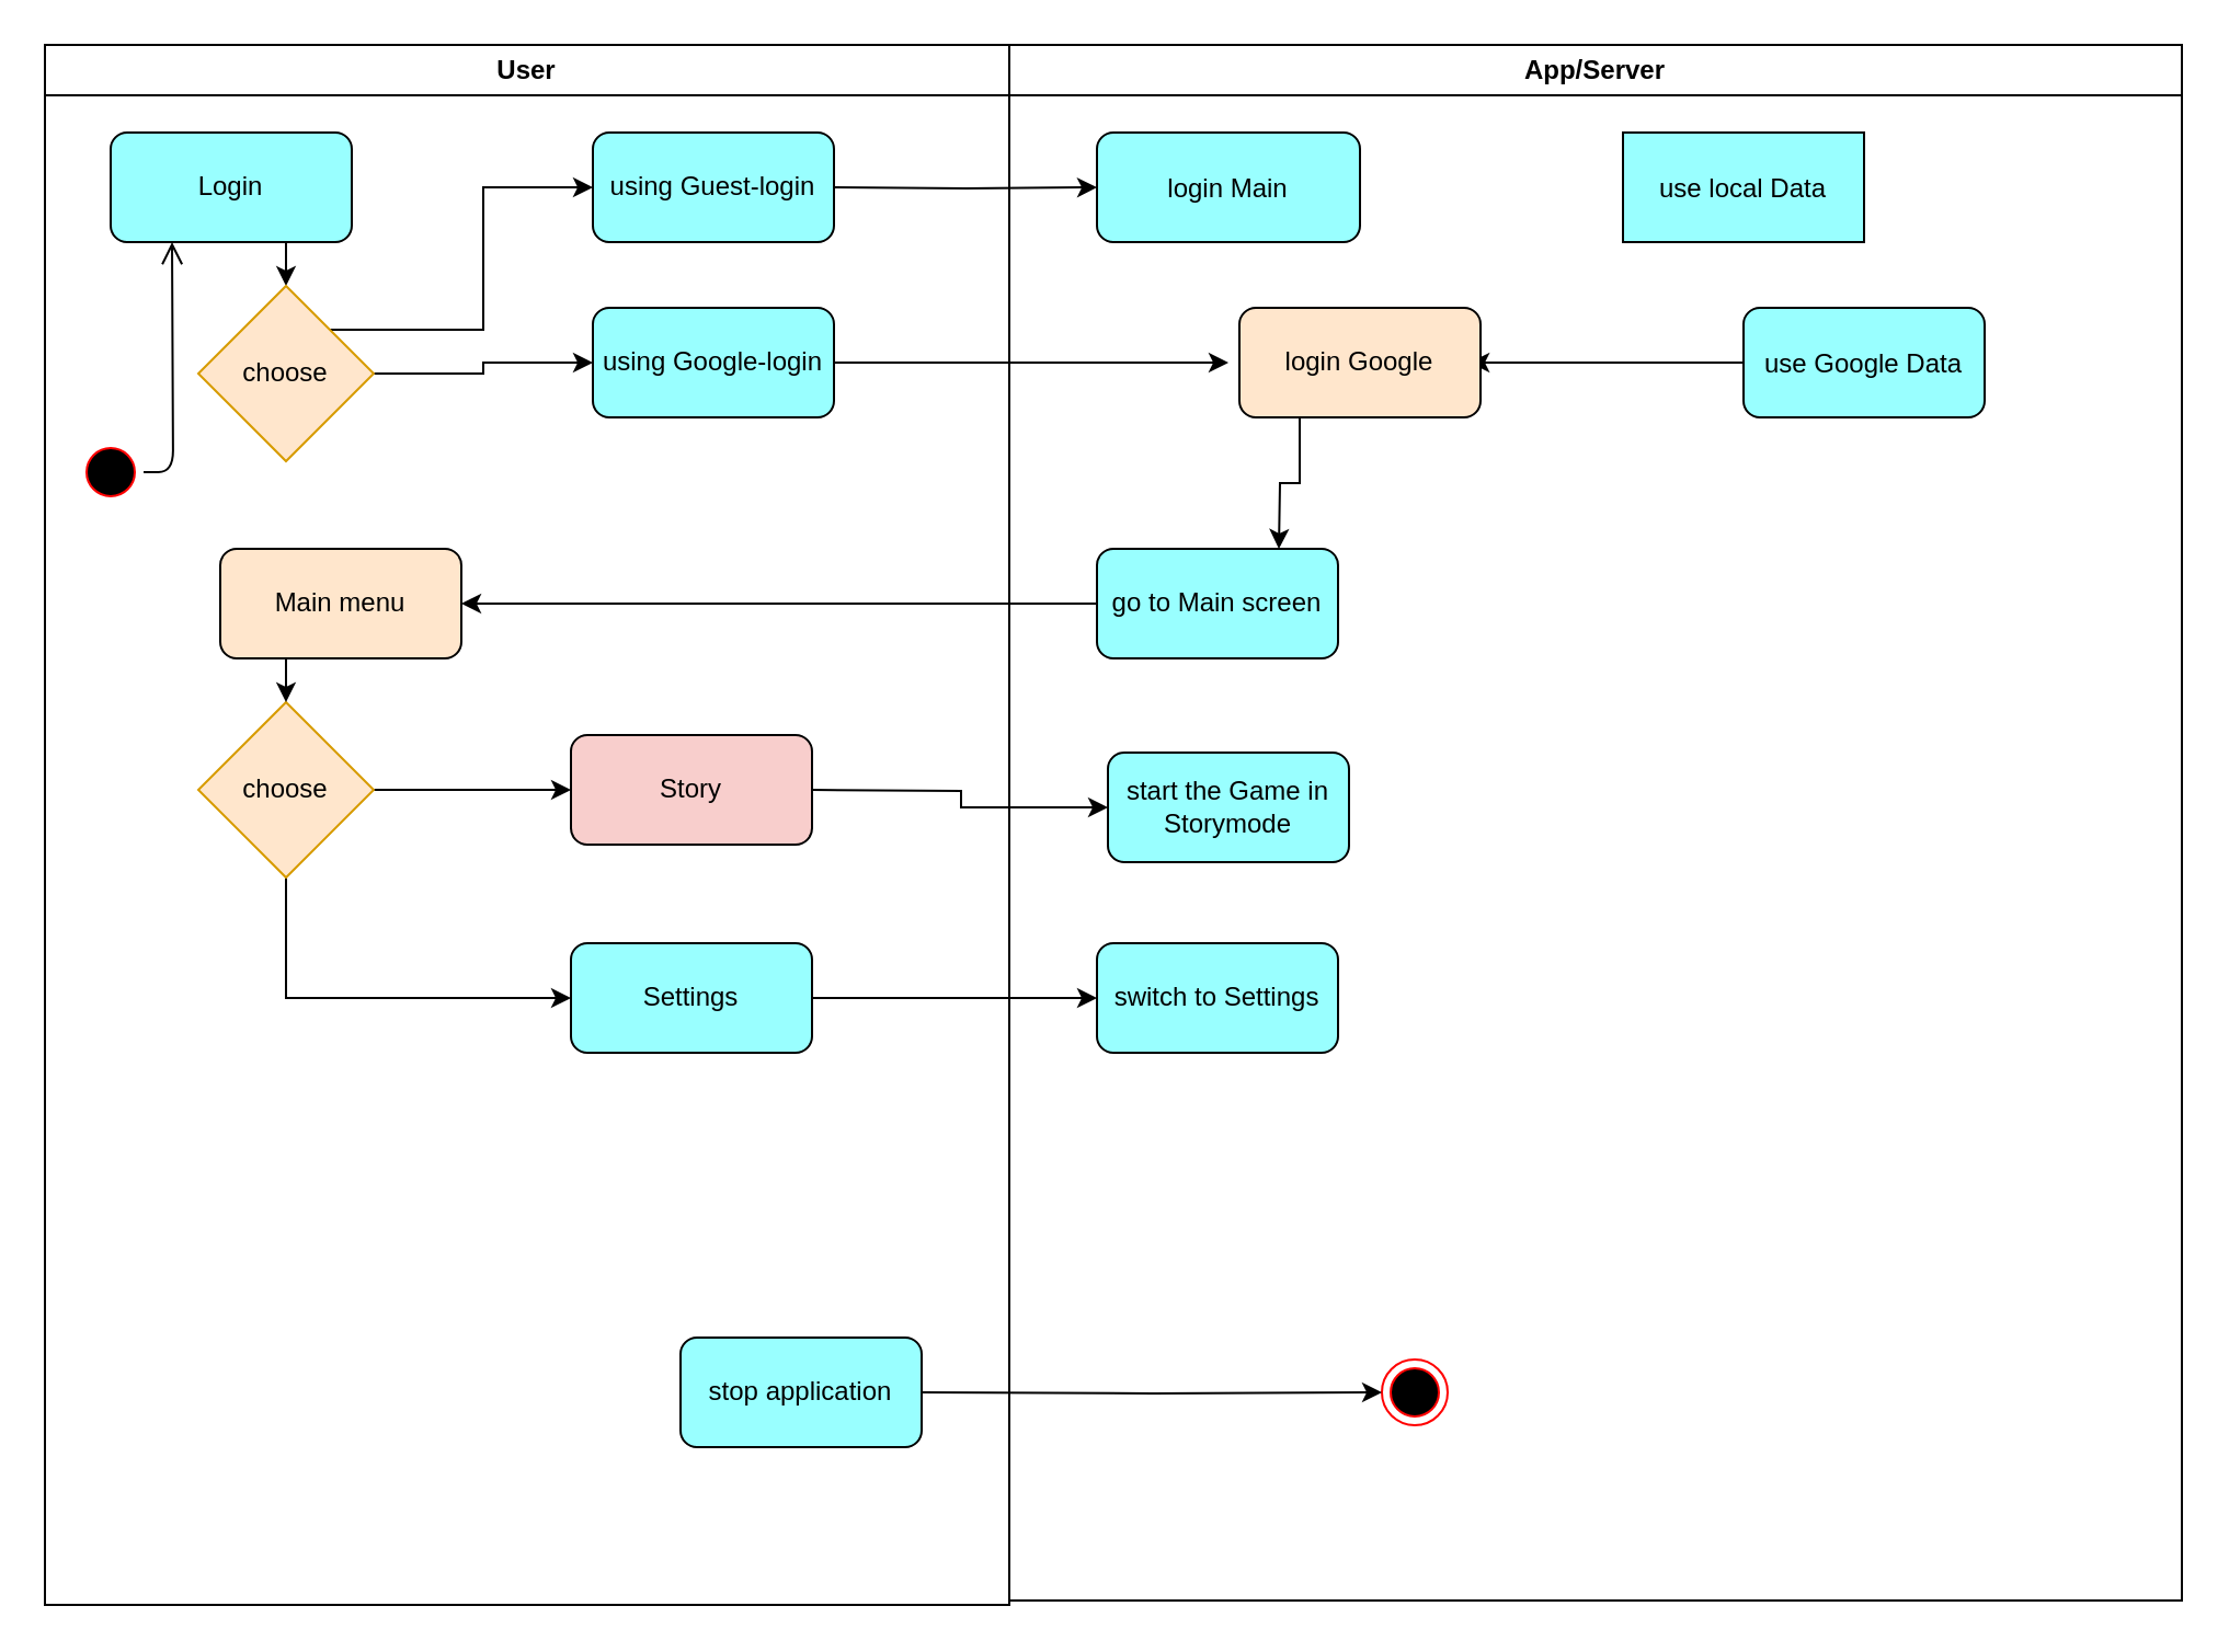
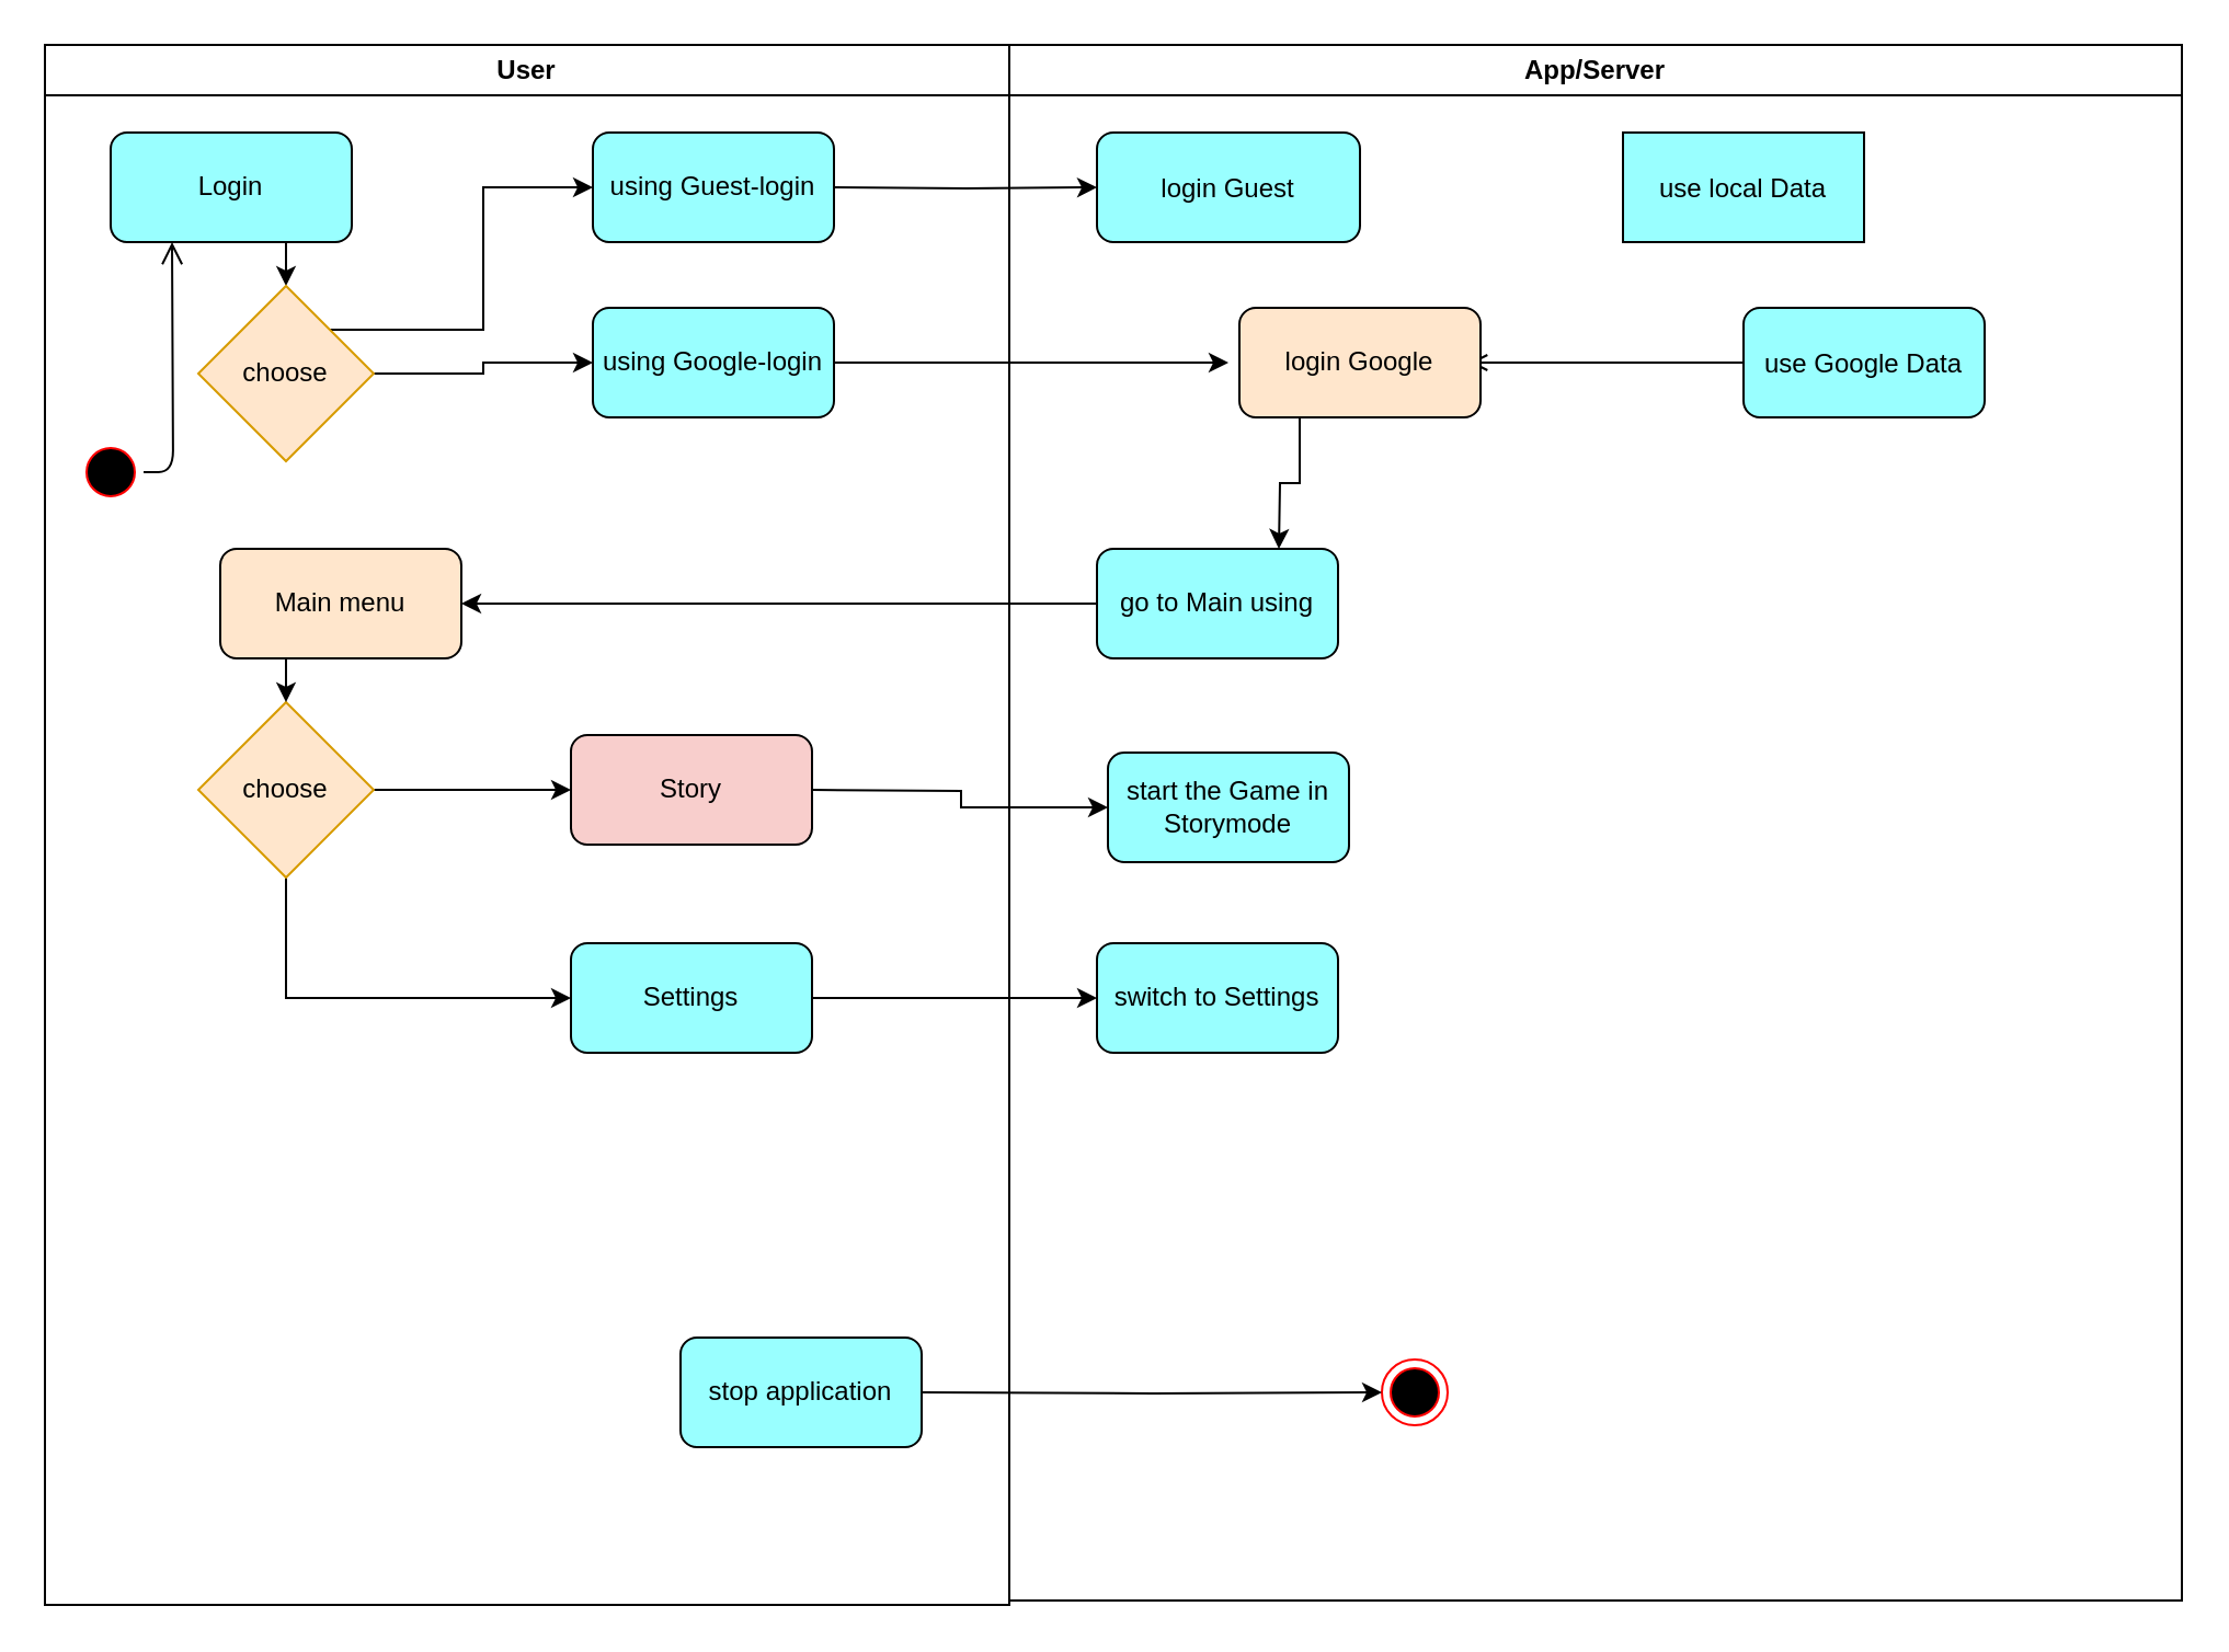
  <mxCell id="0" />
  <mxCell id="1" parent="0" />
  <mxCell id="2" value="User" style="swimlane;whiteSpace=wrap;startSize=23;" parent="1" vertex="1"><mxGeometry x="20" y="20" width="440" height="712" as="geometry" /></mxCell>
  <mxCell id="3" style="edgeStyle=orthogonalEdgeStyle;rounded=0;orthogonalLoop=1;jettySize=auto;html=1;exitX=0.75;exitY=1;exitDx=0;exitDy=0;entryX=0.5;entryY=0;entryDx=0;entryDy=0;" parent="2" target="10" edge="1"><mxGeometry relative="1" as="geometry"><mxPoint x="113" y="90" as="sourcePoint" /></mxGeometry></mxCell>
  <mxCell id="4" style="edgeStyle=orthogonalEdgeStyle;rounded=0;orthogonalLoop=1;jettySize=auto;html=1;exitX=1;exitY=0.5;exitDx=0;exitDy=0;entryX=0;entryY=0.5;entryDx=0;entryDy=0;" parent="2" source="6" target="15" edge="1"><mxGeometry relative="1" as="geometry"><mxPoint x="240" y="340" as="targetPoint" /></mxGeometry></mxCell>
  <mxCell id="5" style="edgeStyle=orthogonalEdgeStyle;rounded=0;orthogonalLoop=1;jettySize=auto;html=1;exitX=0.5;exitY=1;exitDx=0;exitDy=0;entryX=0;entryY=0.5;entryDx=0;entryDy=0;" parent="2" source="6" target="16" edge="1"><mxGeometry relative="1" as="geometry"><mxPoint x="240" y="435" as="targetPoint" /></mxGeometry></mxCell>
  <mxCell id="6" value="choose" style="rhombus;whiteSpace=wrap;html=1;fillColor=#ffe6cc;strokeColor=#d79b00;" parent="2" vertex="1"><mxGeometry x="70" y="300" width="80" height="80" as="geometry" /></mxCell>
  <mxCell id="7" style="edgeStyle=orthogonalEdgeStyle;rounded=0;orthogonalLoop=1;jettySize=auto;html=1;exitX=0.25;exitY=1;exitDx=0;exitDy=0;entryX=0.5;entryY=0;entryDx=0;entryDy=0;" parent="2" target="6" edge="1"><mxGeometry relative="1" as="geometry"><mxPoint x="108" y="280" as="sourcePoint" /></mxGeometry></mxCell>
  <mxCell id="8" style="edgeStyle=orthogonalEdgeStyle;rounded=0;orthogonalLoop=1;jettySize=auto;html=1;exitX=1;exitY=0;exitDx=0;exitDy=0;entryX=0;entryY=0.5;entryDx=0;entryDy=0;" parent="2" source="10" target="17" edge="1"><mxGeometry relative="1" as="geometry"><mxPoint x="240" y="65" as="targetPoint" /></mxGeometry></mxCell>
  <mxCell id="9" style="edgeStyle=orthogonalEdgeStyle;rounded=0;orthogonalLoop=1;jettySize=auto;html=1;exitX=1;exitY=0.5;exitDx=0;exitDy=0;entryX=0;entryY=0.5;entryDx=0;entryDy=0;" parent="2" source="10" target="14" edge="1"><mxGeometry relative="1" as="geometry"><mxPoint x="240" y="145" as="targetPoint" /></mxGeometry></mxCell>
  <mxCell id="10" value="choose" style="rhombus;whiteSpace=wrap;html=1;fillColor=#ffe6cc;strokeColor=#d79b00;" parent="2" vertex="1"><mxGeometry x="70" y="110" width="80" height="80" as="geometry" /></mxCell>
  <mxCell id="11" value="" style="ellipse;html=1;shape=startState;fillColor=#000000;strokeColor=#ff0000;" parent="2" vertex="1"><mxGeometry x="15" y="180" width="30" height="30" as="geometry" /></mxCell>
  <mxCell id="12" value="" style="edgeStyle=orthogonalEdgeStyle;html=1;verticalAlign=bottom;endArrow=open;endSize=8;strokeColor=#000000;entryX=0.25;entryY=1;entryDx=0;entryDy=0;" parent="2" source="11" edge="1"><mxGeometry relative="1" as="geometry"><mxPoint x="58" y="90" as="targetPoint" /></mxGeometry></mxCell>
  <mxCell id="13" value="Login" style="rounded=1;whiteSpace=wrap;html=1;fillColor=#99FFFF;" vertex="1" parent="2"><mxGeometry x="30" y="40" width="110" height="50" as="geometry" /></mxCell>
  <mxCell id="14" value="using Google-login" style="rounded=1;whiteSpace=wrap;html=1;fillColor=#99FFFF;" vertex="1" parent="2"><mxGeometry x="250" y="120" width="110" height="50" as="geometry" /></mxCell>
  <mxCell id="15" value="&lt;div&gt;Story&lt;/div&gt;" style="rounded=1;whiteSpace=wrap;html=1;fillColor=#f8cecc;" vertex="1" parent="2"><mxGeometry x="240" y="315" width="110" height="50" as="geometry" /></mxCell>
  <mxCell id="16" value="Settings" style="rounded=1;whiteSpace=wrap;html=1;fillColor=#99FFFF;" vertex="1" parent="2"><mxGeometry x="240" y="410" width="110" height="50" as="geometry" /></mxCell>
  <mxCell id="17" value="using Guest-login" style="rounded=1;whiteSpace=wrap;html=1;fillColor=#99FFFF;" vertex="1" parent="2"><mxGeometry x="250" y="40" width="110" height="50" as="geometry" /></mxCell>
  <mxCell id="18" value="stop application" style="rounded=1;whiteSpace=wrap;html=1;fillColor=#99FFFF;" vertex="1" parent="2"><mxGeometry x="290" y="590" width="110" height="50" as="geometry" /></mxCell>
  <mxCell id="19" value="Main menu" style="rounded=1;whiteSpace=wrap;html=1;fillColor=#ffe6cc;" vertex="1" parent="2"><mxGeometry x="80" y="230" width="110" height="50" as="geometry" /></mxCell>
  <mxCell id="20" value="App/Server" style="swimlane;whiteSpace=wrap" parent="1" vertex="1"><mxGeometry x="460" y="20" width="535" height="710" as="geometry" /></mxCell>
- <mxCell id="21" value="login Main" style="fillColor=#99FFFF;strokeColor=#000000;rounded=1;" parent="20" vertex="1"><mxGeometry x="40" y="40" width="120" height="50" as="geometry" /></mxCell>
+ <mxCell id="21" value="login Guest" style="fillColor=#99FFFF;strokeColor=#000000;rounded=1;" parent="20" vertex="1"><mxGeometry x="40" y="40" width="120" height="50" as="geometry" /></mxCell>
  <mxCell id="22" style="edgeStyle=orthogonalEdgeStyle;rounded=0;orthogonalLoop=1;jettySize=auto;html=1;exitX=0.25;exitY=1;exitDx=0;exitDy=0;entryX=0.75;entryY=0;entryDx=0;entryDy=0;" parent="20" source="30" edge="1"><mxGeometry relative="1" as="geometry"><mxPoint x="130" y="170" as="sourcePoint" /><mxPoint x="123" y="230" as="targetPoint" /></mxGeometry></mxCell>
- <mxCell id="23" style="edgeStyle=orthogonalEdgeStyle;rounded=0;orthogonalLoop=1;jettySize=auto;html=1;exitX=0;exitY=0.5;exitDx=0;exitDy=0;entryX=0.955;entryY=0.5;entryDx=0;entryDy=0;entryPerimeter=0;" parent="20" source="24" target="30" edge="1"><mxGeometry relative="1" as="geometry"><mxPoint x="220" y="145" as="targetPoint" /></mxGeometry></mxCell>
+ <mxCell id="23" style="edgeStyle=orthogonalEdgeStyle;rounded=0;orthogonalLoop=1;jettySize=auto;html=1;exitX=0;exitY=0.5;exitDx=0;exitDy=0;entryX=0.955;entryY=0.5;entryDx=0;entryDy=0;entryPerimeter=0;endArrow=open;" parent="20" source="24" target="30" edge="1"><mxGeometry relative="1" as="geometry"><mxPoint x="220" y="145" as="targetPoint" /></mxGeometry></mxCell>
  <mxCell id="24" value="use Google Data" style="fillColor=#99FFFF;strokeColor=#000000;rounded=1;" parent="20" vertex="1"><mxGeometry x="335" y="120" width="110" height="50" as="geometry" /></mxCell>
  <mxCell id="25" value="use local Data" style="fillColor=#99FFFF;strokeColor=#000000;rounded=0;" parent="20" vertex="1"><mxGeometry x="280" y="40" width="110" height="50" as="geometry" /></mxCell>
  <mxCell id="26" value="" style="ellipse;html=1;shape=endState;fillColor=#000000;strokeColor=#ff0000;" parent="20" vertex="1"><mxGeometry x="170" y="600" width="30" height="30" as="geometry" /></mxCell>
  <mxCell id="27" value="switch to Settings" style="rounded=1;whiteSpace=wrap;html=1;fillColor=#99FFFF;" vertex="1" parent="20"><mxGeometry x="40" y="410" width="110" height="50" as="geometry" /></mxCell>
  <mxCell id="28" value="start the Game in Storymode" style="rounded=1;whiteSpace=wrap;html=1;fillColor=#99FFFF;" vertex="1" parent="20"><mxGeometry x="45" y="323" width="110" height="50" as="geometry" /></mxCell>
- <mxCell id="29" value="go to Main screen" style="rounded=1;whiteSpace=wrap;html=1;fillColor=#99FFFF;" vertex="1" parent="20"><mxGeometry x="40" y="230" width="110" height="50" as="geometry" /></mxCell>
+ <mxCell id="29" value="go to Main using" style="rounded=1;whiteSpace=wrap;html=1;fillColor=#99FFFF;" vertex="1" parent="20"><mxGeometry x="40" y="230" width="110" height="50" as="geometry" /></mxCell>
  <mxCell id="30" value="login Google" style="rounded=1;whiteSpace=wrap;html=1;fillColor=#ffe6cc;" vertex="1" parent="20"><mxGeometry x="105" y="120" width="110" height="50" as="geometry" /></mxCell>
  <mxCell id="31" style="edgeStyle=orthogonalEdgeStyle;rounded=0;orthogonalLoop=1;jettySize=auto;html=1;exitX=1;exitY=0.5;exitDx=0;exitDy=0;entryX=0;entryY=0.5;entryDx=0;entryDy=0;" parent="1" target="21" edge="1"><mxGeometry relative="1" as="geometry"><mxPoint x="380" y="85" as="sourcePoint" /></mxGeometry></mxCell>
  <mxCell id="32" style="edgeStyle=orthogonalEdgeStyle;rounded=0;orthogonalLoop=1;jettySize=auto;html=1;exitX=1;exitY=0.5;exitDx=0;exitDy=0;entryX=0;entryY=0.5;entryDx=0;entryDy=0;" parent="1" edge="1"><mxGeometry relative="1" as="geometry"><mxPoint x="380" y="165" as="sourcePoint" /><mxPoint x="560" y="165" as="targetPoint" /></mxGeometry></mxCell>
  <mxCell id="33" style="edgeStyle=orthogonalEdgeStyle;rounded=0;orthogonalLoop=1;jettySize=auto;html=1;exitX=0;exitY=0.5;exitDx=0;exitDy=0;entryX=1;entryY=0.5;entryDx=0;entryDy=0;" parent="1" edge="1"><mxGeometry relative="1" as="geometry"><mxPoint x="500" y="275" as="sourcePoint" /><mxPoint x="210" y="275" as="targetPoint" /></mxGeometry></mxCell>
  <mxCell id="34" style="edgeStyle=orthogonalEdgeStyle;rounded=0;orthogonalLoop=1;jettySize=auto;html=1;exitX=1;exitY=0.5;exitDx=0;exitDy=0;entryX=0;entryY=0.5;entryDx=0;entryDy=0;" parent="1" target="28" edge="1"><mxGeometry relative="1" as="geometry"><mxPoint x="370" y="360" as="sourcePoint" /><mxPoint x="500" y="365" as="targetPoint" /></mxGeometry></mxCell>
  <mxCell id="35" style="edgeStyle=orthogonalEdgeStyle;rounded=0;orthogonalLoop=1;jettySize=auto;html=1;exitX=1;exitY=0.5;exitDx=0;exitDy=0;entryX=0;entryY=0.5;entryDx=0;entryDy=0;" parent="1" edge="1"><mxGeometry relative="1" as="geometry"><mxPoint x="370" y="455" as="sourcePoint" /><mxPoint x="500" y="455" as="targetPoint" /></mxGeometry></mxCell>
  <mxCell id="36" style="edgeStyle=orthogonalEdgeStyle;rounded=0;orthogonalLoop=1;jettySize=auto;html=1;exitX=1;exitY=0.5;exitDx=0;exitDy=0;entryX=0;entryY=0.5;entryDx=0;entryDy=0;strokeColor=#000000;" parent="1" target="26" edge="1"><mxGeometry relative="1" as="geometry"><mxPoint x="420" y="635" as="sourcePoint" /></mxGeometry></mxCell>
